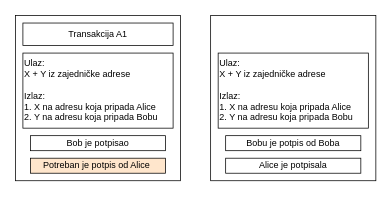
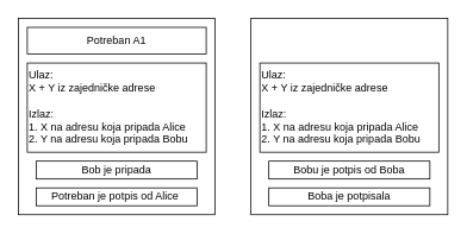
  <mxCell id="0" />
  <mxCell id="1" parent="0" />
  <mxCell id="2" value="" style="whiteSpace=wrap;html=1;aspect=fixed;" vertex="1" parent="1"><mxGeometry x="20" y="20" width="220" height="220" as="geometry" /></mxCell>
- <mxCell id="3" value="Transakcija A1" style="rounded=0;whiteSpace=wrap;html=1;" vertex="1" parent="1"><mxGeometry x="30" y="30" width="200" height="30" as="geometry" /></mxCell>
+ <mxCell id="3" value="Potreban A1" style="rounded=0;whiteSpace=wrap;html=1;" vertex="1" parent="1"><mxGeometry x="30" y="30" width="200" height="30" as="geometry" /></mxCell>
  <mxCell id="4" value="Ulaz:&lt;br&gt;X + Y iz zajedničke adrese&amp;nbsp;&lt;br&gt;&lt;br&gt;Izlaz:&lt;br&gt;1. X na adresu koja pripada Alice&lt;br&gt;2. Y na adresu koja pripada Bobu" style="rounded=0;whiteSpace=wrap;html=1;align=left;" vertex="1" parent="1"><mxGeometry x="30" y="70" width="200" height="100" as="geometry" /></mxCell>
- <mxCell id="5" value="Bob je potpisao" style="rounded=0;whiteSpace=wrap;html=1;" vertex="1" parent="1"><mxGeometry x="40" y="180" width="180" height="20" as="geometry" /></mxCell>
- <mxCell id="6" value="Potreban je potpis od Alice&amp;nbsp;" style="rounded=0;whiteSpace=wrap;html=1;fillColor=#ffe6cc;" vertex="1" parent="1"><mxGeometry x="40" y="210" width="180" height="20" as="geometry" /></mxCell>
+ <mxCell id="5" value="Bob je pripada" style="rounded=0;whiteSpace=wrap;html=1;" vertex="1" parent="1"><mxGeometry x="40" y="180" width="180" height="20" as="geometry" /></mxCell>
+ <mxCell id="6" value="Potreban je potpis od Alice&amp;nbsp;" style="rounded=0;whiteSpace=wrap;html=1;" vertex="1" parent="1"><mxGeometry x="40" y="210" width="180" height="20" as="geometry" /></mxCell>
  <mxCell id="7" value="" style="whiteSpace=wrap;html=1;aspect=fixed;" vertex="1" parent="1"><mxGeometry x="280" y="20" width="220" height="220" as="geometry" /></mxCell>
  <mxCell id="8" value="Ulaz:&lt;br&gt;X + Y iz zajedničke adrese&amp;nbsp;&lt;br&gt;&lt;br&gt;Izlaz:&lt;br&gt;1. X na adresu koja pripada Alice&lt;br&gt;2. Y na adresu koja pripada Bobu" style="rounded=0;whiteSpace=wrap;html=1;align=left;" vertex="1" parent="1"><mxGeometry x="290" y="70" width="200" height="100" as="geometry" /></mxCell>
  <mxCell id="9" value="Bobu je potpis od Boba" style="rounded=0;whiteSpace=wrap;html=1;" vertex="1" parent="1"><mxGeometry x="300" y="180" width="180" height="20" as="geometry" /></mxCell>
- <mxCell id="10" value="Alice je potpisala" style="rounded=0;whiteSpace=wrap;html=1;" vertex="1" parent="1"><mxGeometry x="300" y="210" width="180" height="20" as="geometry" /></mxCell>
+ <mxCell id="10" value="Boba je potpisala" style="rounded=0;whiteSpace=wrap;html=1;" vertex="1" parent="1"><mxGeometry x="300" y="210" width="180" height="20" as="geometry" /></mxCell>
